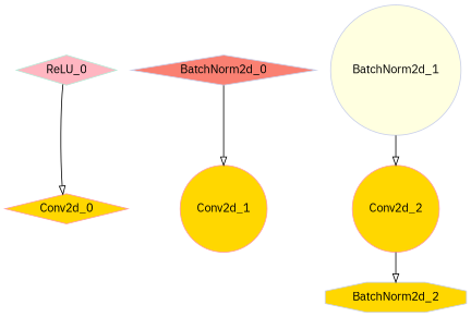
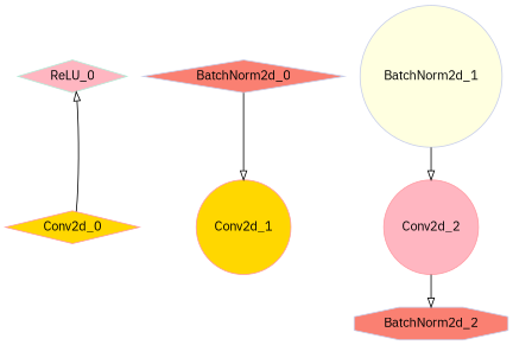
  strict digraph {
    fontname="IBM Plex Sans"
    node [color="#FF9AA2" fillcolor=lightpink fontname="IBM Plex Sans" params=1024 shape=diamond style=filled type=Conv2d]
    edge [arrowhead=onormal fontname="IBM Plex Sans"]
    ReLU_0 [color="#B5EAD7" layer_name="layer3.22.relu" params=0 type=ReLU]
    Conv2d_0 [fillcolor=gold layer_name="layer4.0.conv1" params=524288]
    BatchNorm2d_0 [color="#C7CEEA" fillcolor=salmon layer_name="layer4.0.bn1" type=BatchNorm2d]
    Conv2d_1 [fillcolor=gold layer_name="layer4.0.conv2" params=2359296 shape=circle]
    BatchNorm2d_1 [color="#C7CEEA" fillcolor=lightyellow layer_name="layer4.0.bn2" shape=circle type=BatchNorm2d]
-   Conv2d_2 [fillcolor=gold layer_name="layer4.0.conv3" params=1048576 shape=circle]
-   BatchNorm2d_2 [color="#C7CEEA" fillcolor=gold layer_name="layer4.0.bn3" params=4096 shape=octagon type=BatchNorm2d]
-   ReLU_0 -> Conv2d_0
+   Conv2d_2 [layer_name="layer4.0.conv3" params=1048576 shape=circle]
+   BatchNorm2d_2 [color="#C7CEEA" fillcolor=salmon layer_name="layer4.0.bn3" params=4096 shape=octagon type=BatchNorm2d]
+   Conv2d_0 -> ReLU_0
    BatchNorm2d_0 -> Conv2d_1
    BatchNorm2d_1 -> Conv2d_2
    Conv2d_2 -> BatchNorm2d_2
  }
